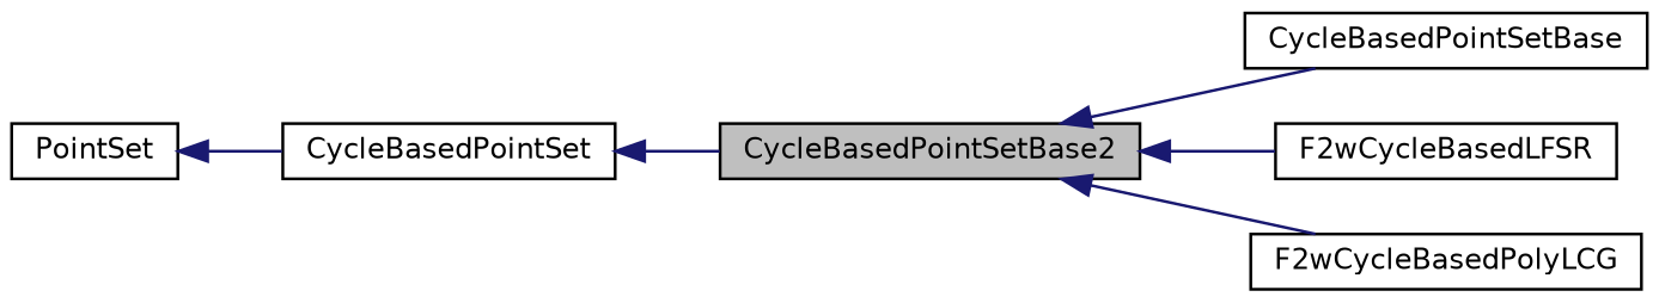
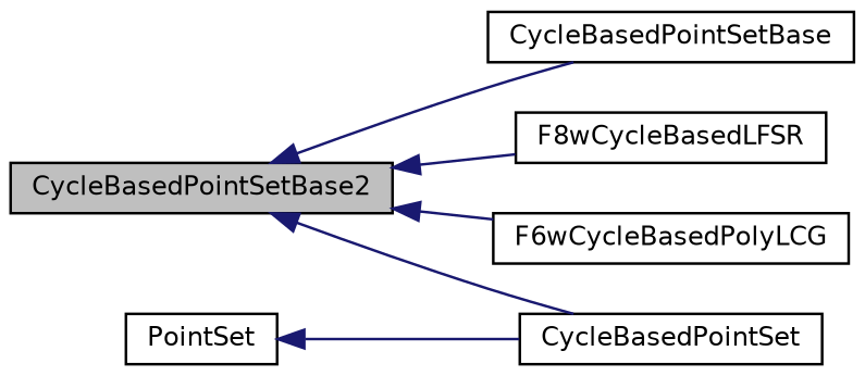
  digraph {
    rankdir=LR
    node [color=black fontname=Helvetica fontsize=10 shape=record]
    edge [color=midnightblue dir=back fontname=Helvetica fontsize=10 labelfontname=Helvetica labelfontsize=10 style=solid]
    n1 [fillcolor=grey75 fontcolor=black height=0.2 label=CycleBasedPointSetBase2 style=filled width=0.4]
    n2 [height=0.2 label=CycleBasedPointSetBase width=0.4]
-   n3 [height=0.2 label=F2wCycleBasedLFSR width=0.4]
-   n4 [height=0.2 label=F2wCycleBasedPolyLCG width=0.4]
+   n3 [height=0.2 label=F8wCycleBasedLFSR width=0.4]
+   n4 [height=0.2 label=F6wCycleBasedPolyLCG width=0.4]
    n5 [height=0.2 label=CycleBasedPointSet width=0.4]
    n6 [height=0.2 label=PointSet width=0.4]
    n1 -> n2
    n1 -> n3
    n1 -> n4
-   n5 -> n1
+   n1 -> n5
    n6 -> n5
  }
